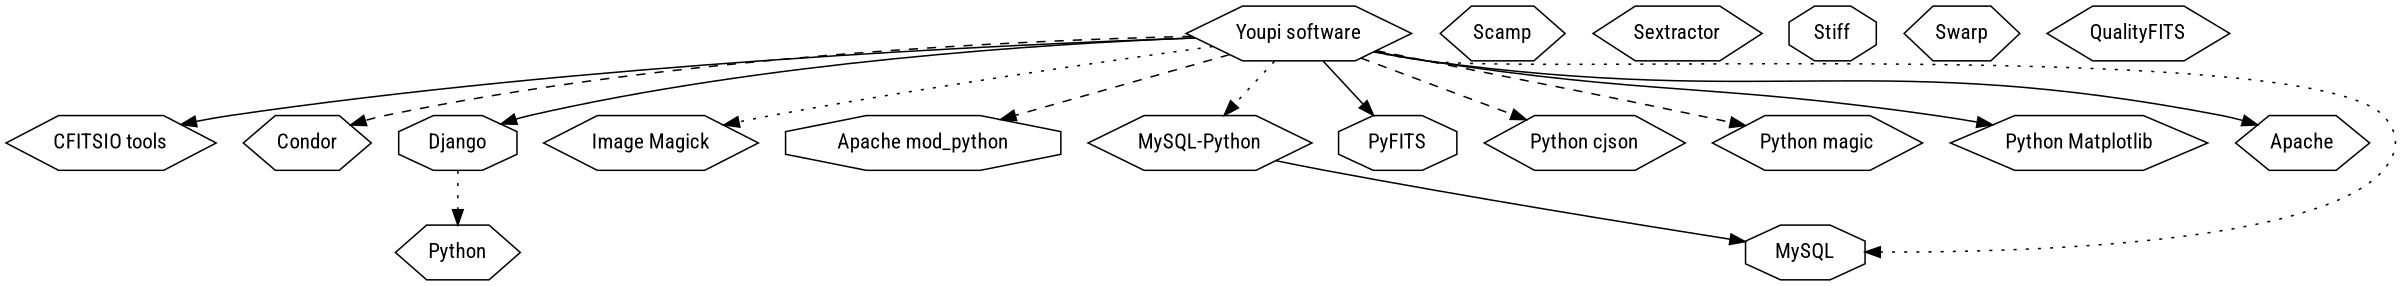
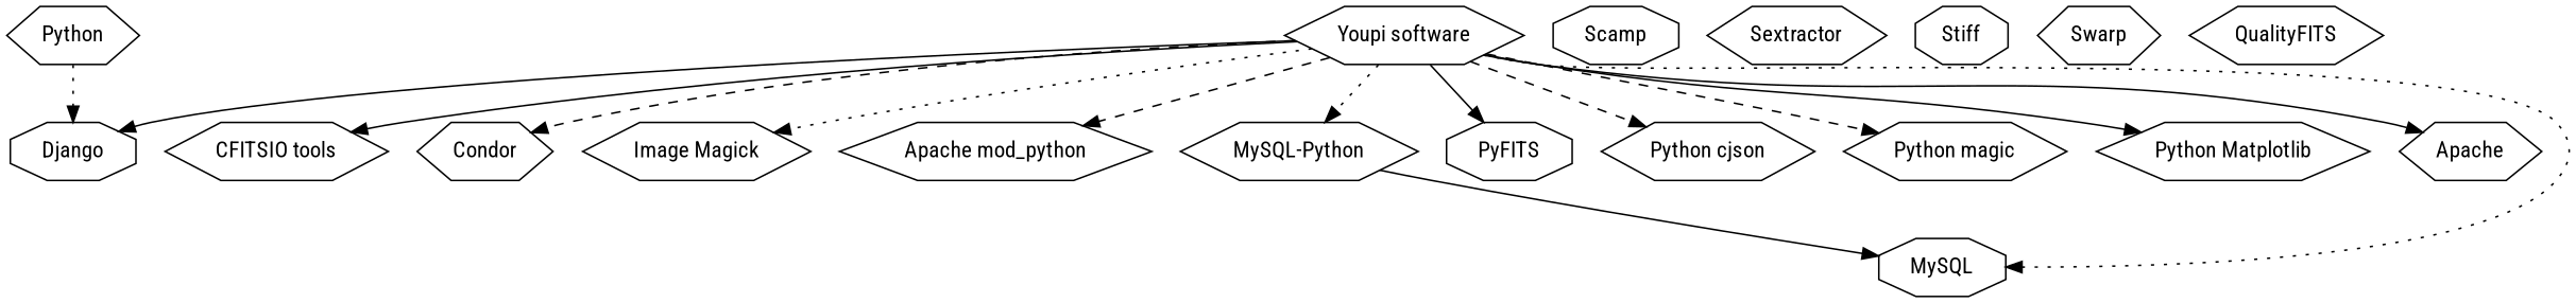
  digraph {
    fontname="Roboto Condensed"
    node [fontname="Roboto Condensed" shape=hexagon]
    edge [fontname="Roboto Condensed" style=solid]
    n1 [label="Youpi software"]
    n2 [label="CFITSIO tools"]
    n3 [label=Condor]
    n4 [label=Django shape=octagon]
    n5 [label="Image Magick"]
-   n6 [label="Apache mod_python" shape=octagon]
+   n6 [label="Apache mod_python"]
    n7 [label="MySQL-Python"]
    n8 [label=PyFITS shape=octagon]
    n9 [label="Python cjson"]
    n10 [label="Python magic"]
    n11 [label="Python Matplotlib"]
    n12 [label=Apache]
    n13 [label=MySQL shape=octagon]
    n14 [label=Python]
-   n15 [label=Scamp]
+   n15 [label=Scamp shape=octagon]
    n16 [label=Sextractor]
    n17 [label=Stiff shape=octagon]
    n18 [label=Swarp]
    n19 [label=QualityFITS]
    n1 -> n2
    n1 -> n3 [style=dashed]
    n1 -> n4
    n1 -> n5 [style=dotted]
    n1 -> n6 [style=dashed]
    n1 -> n7 [style=dotted]
    n1 -> n8
    n1 -> n9 [style=dashed]
    n1 -> n10 [style=dashed]
    n1 -> n11
    n1 -> n12
    n1 -> n13 [style=dotted]
-   n4 -> n14 [style=dotted]
+   n14 -> n4 [style=dotted]
    n7 -> n13
  }
